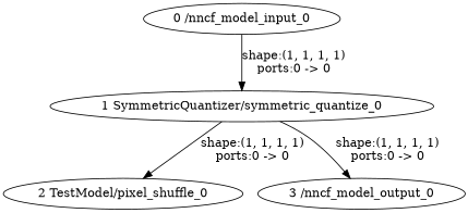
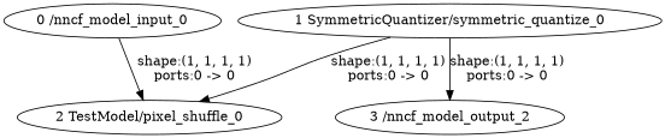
  strict digraph {
    edge [style=solid]
    "0 /nncf_model_input_0" [type=nncf_model_input]
    "1 SymmetricQuantizer/symmetric_quantize_0" [type=symmetric_quantize]
    "2 TestModel/pixel_shuffle_0" [type=pixel_shuffle]
-   "3 /nncf_model_output_0" [type=nncf_model_output]
-   "0 /nncf_model_input_0" -> "1 SymmetricQuantizer/symmetric_quantize_0" [label="shape:(1, 1, 1, 1)\nports:0 -> 0"]
+   "3 /nncf_model_output_0" [type=nncf_model_output label="3 /nncf_model_output_2"]
+   "0 /nncf_model_input_0" -> "2 TestModel/pixel_shuffle_0" [label="shape:(1, 1, 1, 1)\nports:0 -> 0"]
    "1 SymmetricQuantizer/symmetric_quantize_0" -> "2 TestModel/pixel_shuffle_0" [label="shape:(1, 1, 1, 1)\nports:0 -> 0"]
    "1 SymmetricQuantizer/symmetric_quantize_0" -> "3 /nncf_model_output_0" [label="shape:(1, 1, 1, 1)\nports:0 -> 0"]
  }
